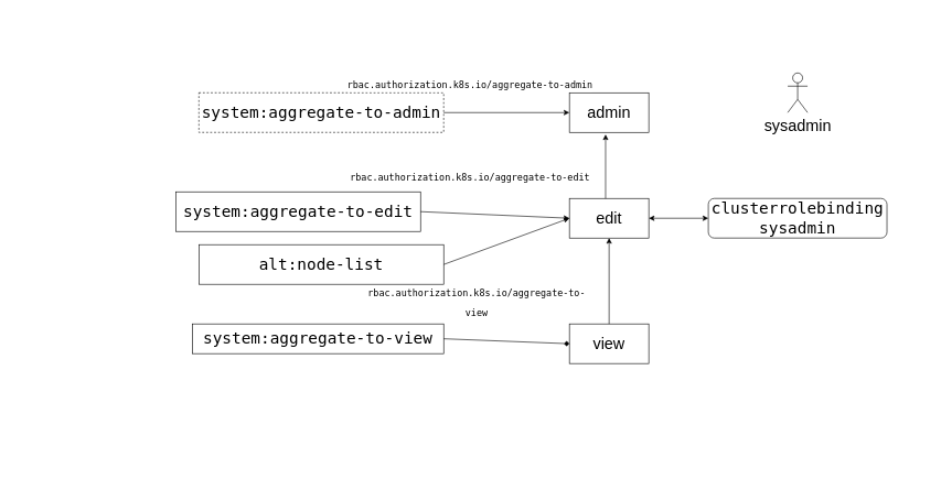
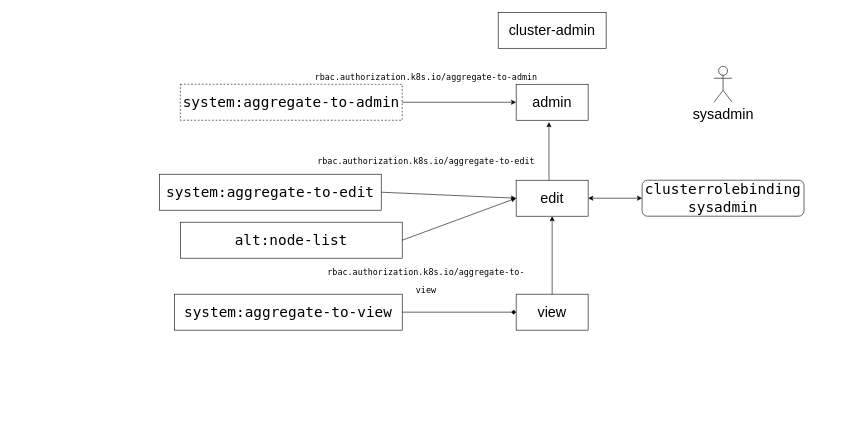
  <mxCell id="0" />
  <mxCell id="1" parent="0" />
  <mxCell id="2" value="&lt;font style=&quot;font-size: 24px&quot;&gt;admin&lt;/font&gt;" style="rounded=0;whiteSpace=wrap;html=1;" parent="1" vertex="1"><mxGeometry x="860" y="140" width="120" height="60" as="geometry" /></mxCell>
  <mxCell id="3" value="&lt;font style=&quot;font-size: 24px&quot;&gt;edit&lt;/font&gt;" style="rounded=0;whiteSpace=wrap;html=1;" parent="1" vertex="1"><mxGeometry x="860" y="300" width="120" height="60" as="geometry" /></mxCell>
  <mxCell id="4" value="&lt;span style=&quot;font-family: monospace&quot;&gt;&lt;span style=&quot;background-color: rgb(255 , 255 , 255)&quot;&gt;&lt;font style=&quot;font-size: 24px&quot;&gt;system:aggregate-to-admin&lt;/font&gt;&lt;/span&gt;&lt;br&gt;&lt;/span&gt;" style="rounded=0;whiteSpace=wrap;html=1;dashed=1;" parent="1" vertex="1"><mxGeometry x="300" y="140" width="370" height="60" as="geometry" /></mxCell>
  <mxCell id="5" value="&lt;span style=&quot;font-family: monospace&quot;&gt;&lt;span style=&quot;background-color: rgb(255 , 255 , 255)&quot;&gt;&lt;font style=&quot;font-size: 24px&quot;&gt;system:aggregate-to-edit&lt;/font&gt;&lt;/span&gt;&lt;br&gt;&lt;/span&gt;" style="rounded=0;whiteSpace=wrap;html=1;" parent="1" vertex="1"><mxGeometry x="265" y="290" width="370" height="60" as="geometry" /></mxCell>
  <mxCell id="6" value="&lt;font style=&quot;font-size: 24px&quot;&gt;view&lt;/font&gt;" style="rounded=0;whiteSpace=wrap;html=1;" parent="1" vertex="1"><mxGeometry x="860" y="490" width="120" height="60" as="geometry" /></mxCell>
  <mxCell id="7" value="&lt;span style=&quot;font-family: monospace&quot;&gt;&lt;br&gt;&lt;/span&gt;" style="text;whiteSpace=wrap;html=1;fontSize=24;" parent="1" vertex="1"><mxGeometry x="850" y="680" width="360" height="40" as="geometry" /></mxCell>
- <mxCell id="8" value="&lt;span style=&quot;font-family: monospace ; font-size: 24px ; text-align: left ; background-color: rgb(255 , 255 , 255)&quot;&gt;system:aggregate-to-view&lt;/span&gt;&lt;span style=&quot;font-family: monospace&quot;&gt;&lt;br&gt;&lt;/span&gt;" style="rounded=0;whiteSpace=wrap;html=1;" parent="1" vertex="1"><mxGeometry x="290" y="490" width="380" height="45" as="geometry" /></mxCell>
+ <mxCell id="8" value="&lt;span style=&quot;font-family: monospace ; font-size: 24px ; text-align: left ; background-color: rgb(255 , 255 , 255)&quot;&gt;system:aggregate-to-view&lt;/span&gt;&lt;span style=&quot;font-family: monospace&quot;&gt;&lt;br&gt;&lt;/span&gt;" style="rounded=0;whiteSpace=wrap;html=1;" parent="1" vertex="1"><mxGeometry x="290" y="490" width="380" height="60" as="geometry" /></mxCell>
  <mxCell id="9" value="&lt;span style=&quot;font-family: monospace&quot;&gt;&lt;span style=&quot;background-color: rgb(255 , 255 , 255)&quot;&gt;&lt;font style=&quot;font-size: 14px&quot;&gt;rbac.authorization.k8s.io/aggregate-to-edit&lt;/font&gt;&lt;/span&gt;&lt;br&gt;&lt;/span&gt;" style="text;html=1;strokeColor=none;fillColor=none;align=center;verticalAlign=middle;whiteSpace=wrap;rounded=0;fontSize=24;" parent="1" vertex="1"><mxGeometry x="20" y="250" width="1380" height="30" as="geometry" /></mxCell>
- <mxCell id="10" value="&lt;span style=&quot;font-family: monospace&quot;&gt;&lt;span style=&quot;background-color: rgb(255 , 255 , 255)&quot;&gt;&lt;font style=&quot;font-size: 14px&quot;&gt;rbac.authorization.k8s.io/aggregate-to-view&lt;/font&gt;&lt;/span&gt;&lt;br&gt;&lt;/span&gt;" style="text;html=1;strokeColor=none;fillColor=none;align=center;verticalAlign=middle;whiteSpace=wrap;rounded=0;fontSize=24;" parent="1" vertex="1"><mxGeometry x="545" y="440" width="350" height="30" as="geometry" /></mxCell>
+ <mxCell id="10" value="&lt;span style=&quot;font-family: monospace&quot;&gt;&lt;span style=&quot;background-color: rgb(255 , 255 , 255)&quot;&gt;&lt;font style=&quot;font-size: 14px&quot;&gt;rbac.authorization.k8s.io/aggregate-to-view&lt;/font&gt;&lt;/span&gt;&lt;br&gt;&lt;/span&gt;" style="text;html=1;strokeColor=none;fillColor=none;align=center;verticalAlign=middle;whiteSpace=wrap;rounded=0;fontSize=24;" parent="1" vertex="1"><mxGeometry x="535" y="450" width="350" height="30" as="geometry" /></mxCell>
  <mxCell id="11" value="&lt;span style=&quot;font-family: monospace&quot;&gt;&lt;span style=&quot;background-color: rgb(255 , 255 , 255)&quot;&gt;&lt;font style=&quot;font-size: 14px&quot;&gt;rbac.authorization.k8s.io/aggregate-to-admin&lt;/font&gt;&lt;/span&gt;&lt;br&gt;&lt;/span&gt;" style="text;html=1;strokeColor=none;fillColor=none;align=center;verticalAlign=middle;whiteSpace=wrap;rounded=0;fontSize=24;" parent="1" vertex="1"><mxGeometry x="20" y="110" width="1380" height="30" as="geometry" /></mxCell>
+ <mxCell id="12" value="&lt;font style=&quot;font-size: 24px&quot;&gt;cluster-admin&lt;/font&gt;" style="rounded=0;whiteSpace=wrap;html=1;" parent="1" vertex="1"><mxGeometry y="20" width="180" height="60" as="geometry" x="830" /></mxCell>
  <mxCell id="13" value="" style="endArrow=classic;html=1;rounded=0;exitX=1;exitY=0.5;exitDx=0;exitDy=0;entryX=0;entryY=0.5;entryDx=0;entryDy=0;" parent="1" source="4" target="2" edge="1"><mxGeometry width="50" height="50" relative="1" as="geometry"><mxPoint x="790" y="300" as="sourcePoint" /><mxPoint x="840" y="250" as="targetPoint" /></mxGeometry></mxCell>
  <mxCell id="14" value="" style="endArrow=classic;html=1;rounded=0;exitX=1;exitY=0.5;exitDx=0;exitDy=0;entryX=0;entryY=0.5;entryDx=0;entryDy=0;" parent="1" source="5" target="3" edge="1"><mxGeometry width="50" height="50" relative="1" as="geometry"><mxPoint x="790" y="300" as="sourcePoint" /><mxPoint x="840" y="250" as="targetPoint" /></mxGeometry></mxCell>
  <mxCell id="15" value="" style="endArrow=diamond;html=1;rounded=0;entryX=0;entryY=0.5;entryDx=0;entryDy=0;exitX=1;exitY=0.5;exitDx=0;exitDy=0;" parent="1" source="8" target="6" edge="1"><mxGeometry width="50" height="50" relative="1" as="geometry"><mxPoint x="800" y="380" as="sourcePoint" /><mxPoint x="850" y="330" as="targetPoint" /></mxGeometry></mxCell>
  <mxCell id="16" value="&lt;code&gt;&lt;font style=&quot;font-size: 24px&quot;&gt;alt:node-list&lt;/font&gt;&lt;/code&gt;&lt;span style=&quot;font-family: monospace&quot;&gt;&lt;br&gt;&lt;/span&gt;" style="rounded=0;whiteSpace=wrap;html=1;" parent="1" vertex="1"><mxGeometry x="300" y="370" width="370" height="60" as="geometry" /></mxCell>
  <mxCell id="17" value="" style="endArrow=classic;html=1;rounded=0;fontSize=24;exitX=1;exitY=0.5;exitDx=0;exitDy=0;entryX=0;entryY=0.5;entryDx=0;entryDy=0;" parent="1" source="16" target="3" edge="1"><mxGeometry width="50" height="50" relative="1" as="geometry"><mxPoint x="800" y="380" as="sourcePoint" /><mxPoint x="850" y="330" as="targetPoint" /></mxGeometry></mxCell>
  <mxCell id="18" value="&lt;pre class=&quot;code-block&quot;&gt;&lt;code class=&quot;chroma language-text&quot;&gt;clusterrolebinding&lt;br/&gt;sysadmin&lt;/code&gt;&lt;/pre&gt;" style="rounded=1;whiteSpace=wrap;html=1;fontSize=24;" parent="1" vertex="1"><mxGeometry x="1070" y="300" width="270" height="60" as="geometry" /></mxCell>
  <mxCell id="19" value="sysadmin" style="shape=umlActor;verticalLabelPosition=bottom;verticalAlign=top;html=1;outlineConnect=0;fontSize=24;" parent="1" vertex="1"><mxGeometry x="1190" y="110" width="30" height="60" as="geometry" /></mxCell>
  <mxCell id="20" value="" style="endArrow=classic;startArrow=classic;html=1;rounded=0;fontSize=24;exitX=1;exitY=0.5;exitDx=0;exitDy=0;entryX=0;entryY=0.5;entryDx=0;entryDy=0;" parent="1" source="3" target="18" edge="1"><mxGeometry width="50" height="50" relative="1" as="geometry"><mxPoint x="1150" y="340" as="sourcePoint" /><mxPoint x="1200" y="290" as="targetPoint" /></mxGeometry></mxCell>
  <mxCell id="21" value="" style="endArrow=classic;html=1;rounded=0;entryX=0.456;entryY=1.051;entryDx=0;entryDy=0;entryPerimeter=0;exitX=0.456;exitY=0;exitDx=0;exitDy=0;exitPerimeter=0;" edge="1" parent="1" source="3" target="2"><mxGeometry width="50" height="50" relative="1" as="geometry"><mxPoint x="760" y="320" as="sourcePoint" /><mxPoint x="810" y="270" as="targetPoint" /></mxGeometry></mxCell>
  <mxCell id="22" value="" style="endArrow=classic;html=1;rounded=0;exitX=0.5;exitY=0;exitDx=0;exitDy=0;" edge="1" parent="1" source="6" target="3"><mxGeometry width="50" height="50" relative="1" as="geometry"><mxPoint x="760" y="320" as="sourcePoint" /><mxPoint x="810" y="270" as="targetPoint" /></mxGeometry></mxCell>
